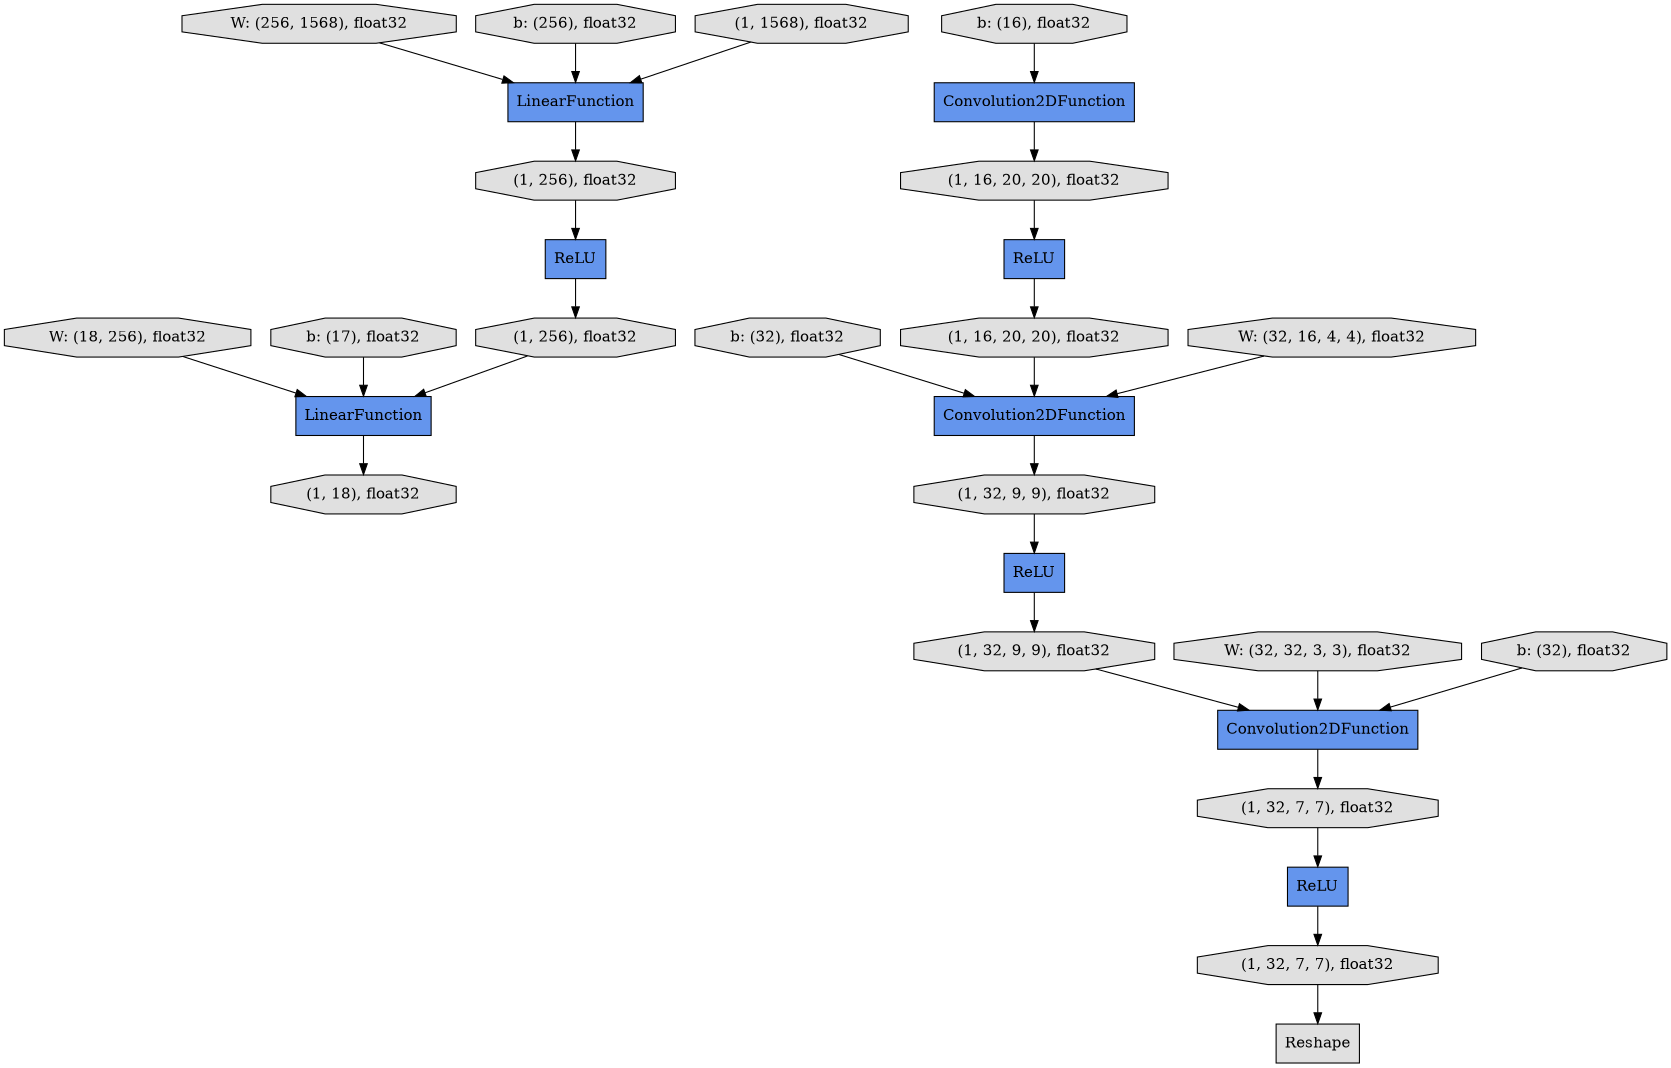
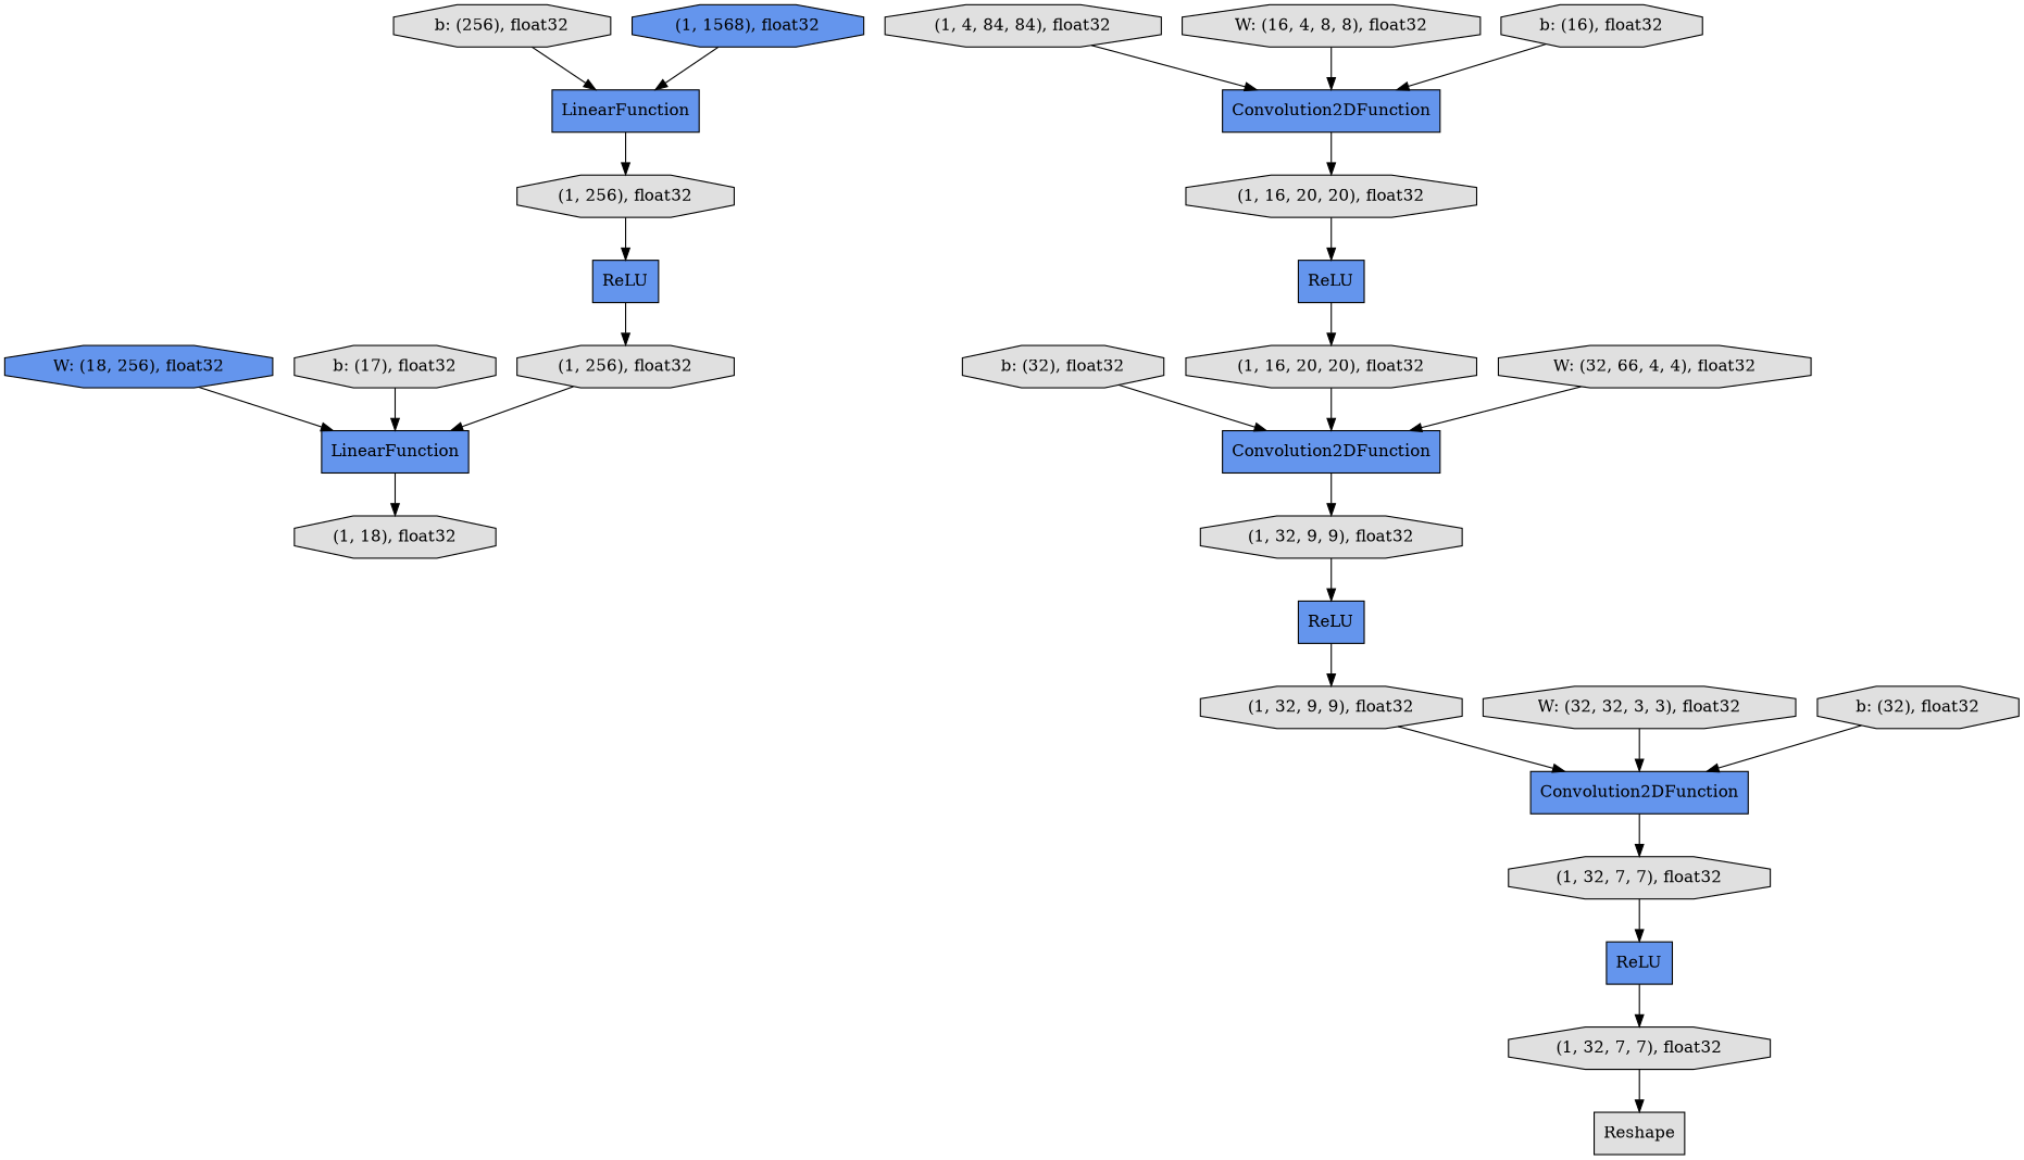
  digraph {
    rankdir=TB
    node [fillcolor="#E0E0E0" shape=octagon style=filled]
    n1 [label="(1, 256), float32"]
    n2 [fillcolor="#6495ED" label=LinearFunction shape=record]
    n3 [label="(1, 18), float32"]
    n4 [label="b: (32), float32"]
    n5 [fillcolor="#6495ED" label=Convolution2DFunction shape=record]
    n6 [label="(1, 32, 9, 9), float32"]
    n7 [label="(1, 256), float32"]
    n8 [fillcolor="#6495ED" label=ReLU shape=record]
    n9 [fillcolor="#6495ED" label=LinearFunction shape=record]
+   n10 [label="(1, 4, 84, 84), float32"]
    n11 [fillcolor="#6495ED" label=Convolution2DFunction shape=record]
    n12 [label="(1, 16, 20, 20), float32"]
    n13 [label="W: (32, 32, 3, 3), float32"]
    n14 [fillcolor="#6495ED" label=Convolution2DFunction shape=record]
    n15 [label="(1, 32, 7, 7), float32"]
    n16 [fillcolor="#6495ED" label=ReLU shape=record]
    n17 [label="(1, 16, 20, 20), float32"]
    n18 [fillcolor="#6495ED" label=ReLU shape=record]
    n19 [label="(1, 32, 7, 7), float32"]
    n20 [label=Reshape shape=record]
    n21 [label="b: (32), float32"]
    n22 [fillcolor="#6495ED" label=ReLU shape=record]
    n23 [label="(1, 32, 9, 9), float32"]
-   n24 [label="W: (256, 1568), float32"]
    n25 [label="b: (256), float32"]
-   n27 [label="(1, 1568), float32"]
-   n28 [label="W: (18, 256), float32"]
+   n26 [label="W: (16, 4, 8, 8), float32"]
+   n27 [fillcolor="#6495ED" label="(1, 1568), float32"]
+   n28 [fillcolor="#6495ED" label="W: (18, 256), float32"]
    n29 [label="b: (16), float32"]
    n30 [label="b: (17), float32"]
-   n31 [label="W: (32, 16, 4, 4), float32"]
+   n31 [label="W: (32, 66, 4, 4), float32"]
    n1 -> n2
    n2 -> n3
    n4 -> n5
    n5 -> n6
    n6 -> n22
    n7 -> n8
    n8 -> n1
    n9 -> n7
+   n10 -> n11
    n11 -> n12
    n12 -> n16
    n13 -> n14
    n14 -> n15
    n15 -> n18
    n16 -> n17
    n17 -> n5
    n18 -> n19
    n19 -> n20
    n21 -> n14
    n22 -> n23
    n23 -> n14
-   n24 -> n9
    n25 -> n9
+   n26 -> n11
    n27 -> n9
    n28 -> n2
    n29 -> n11
    n30 -> n2
    n31 -> n5
  }
